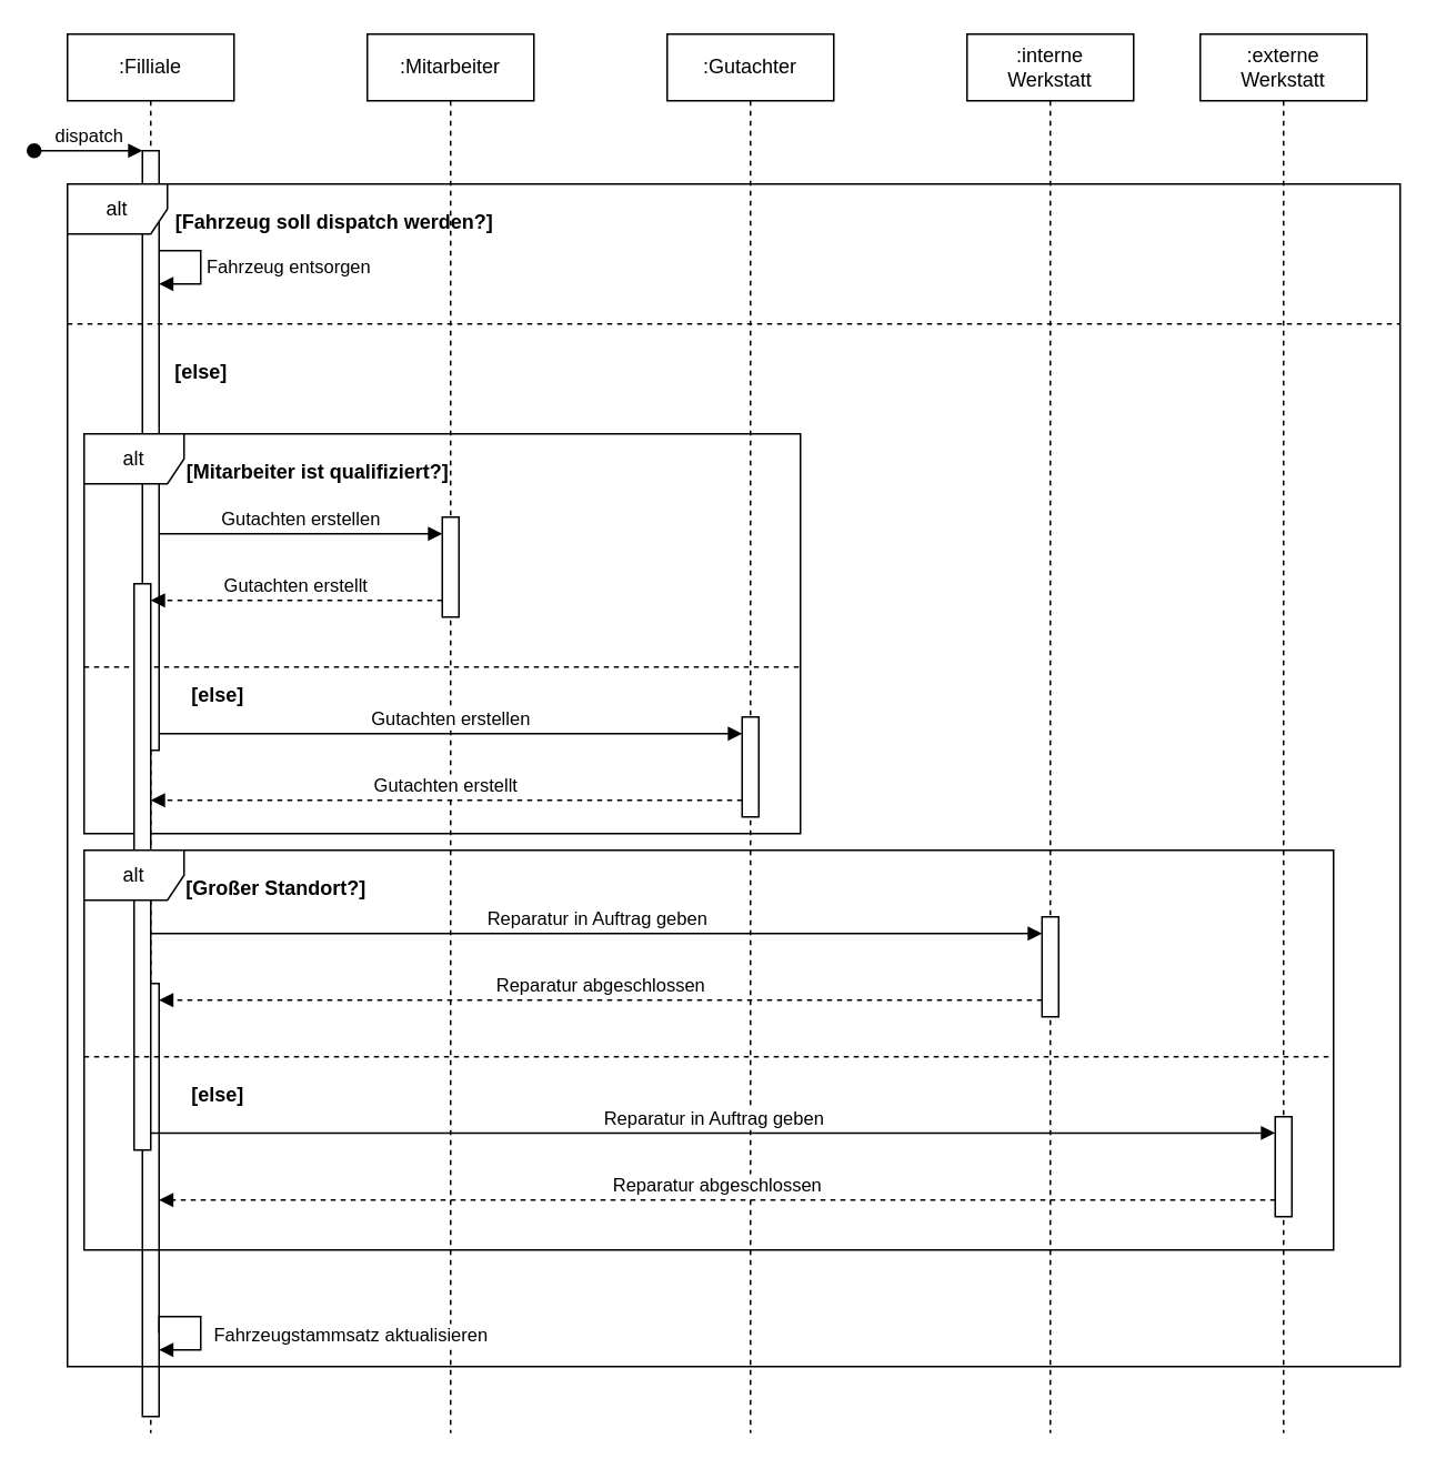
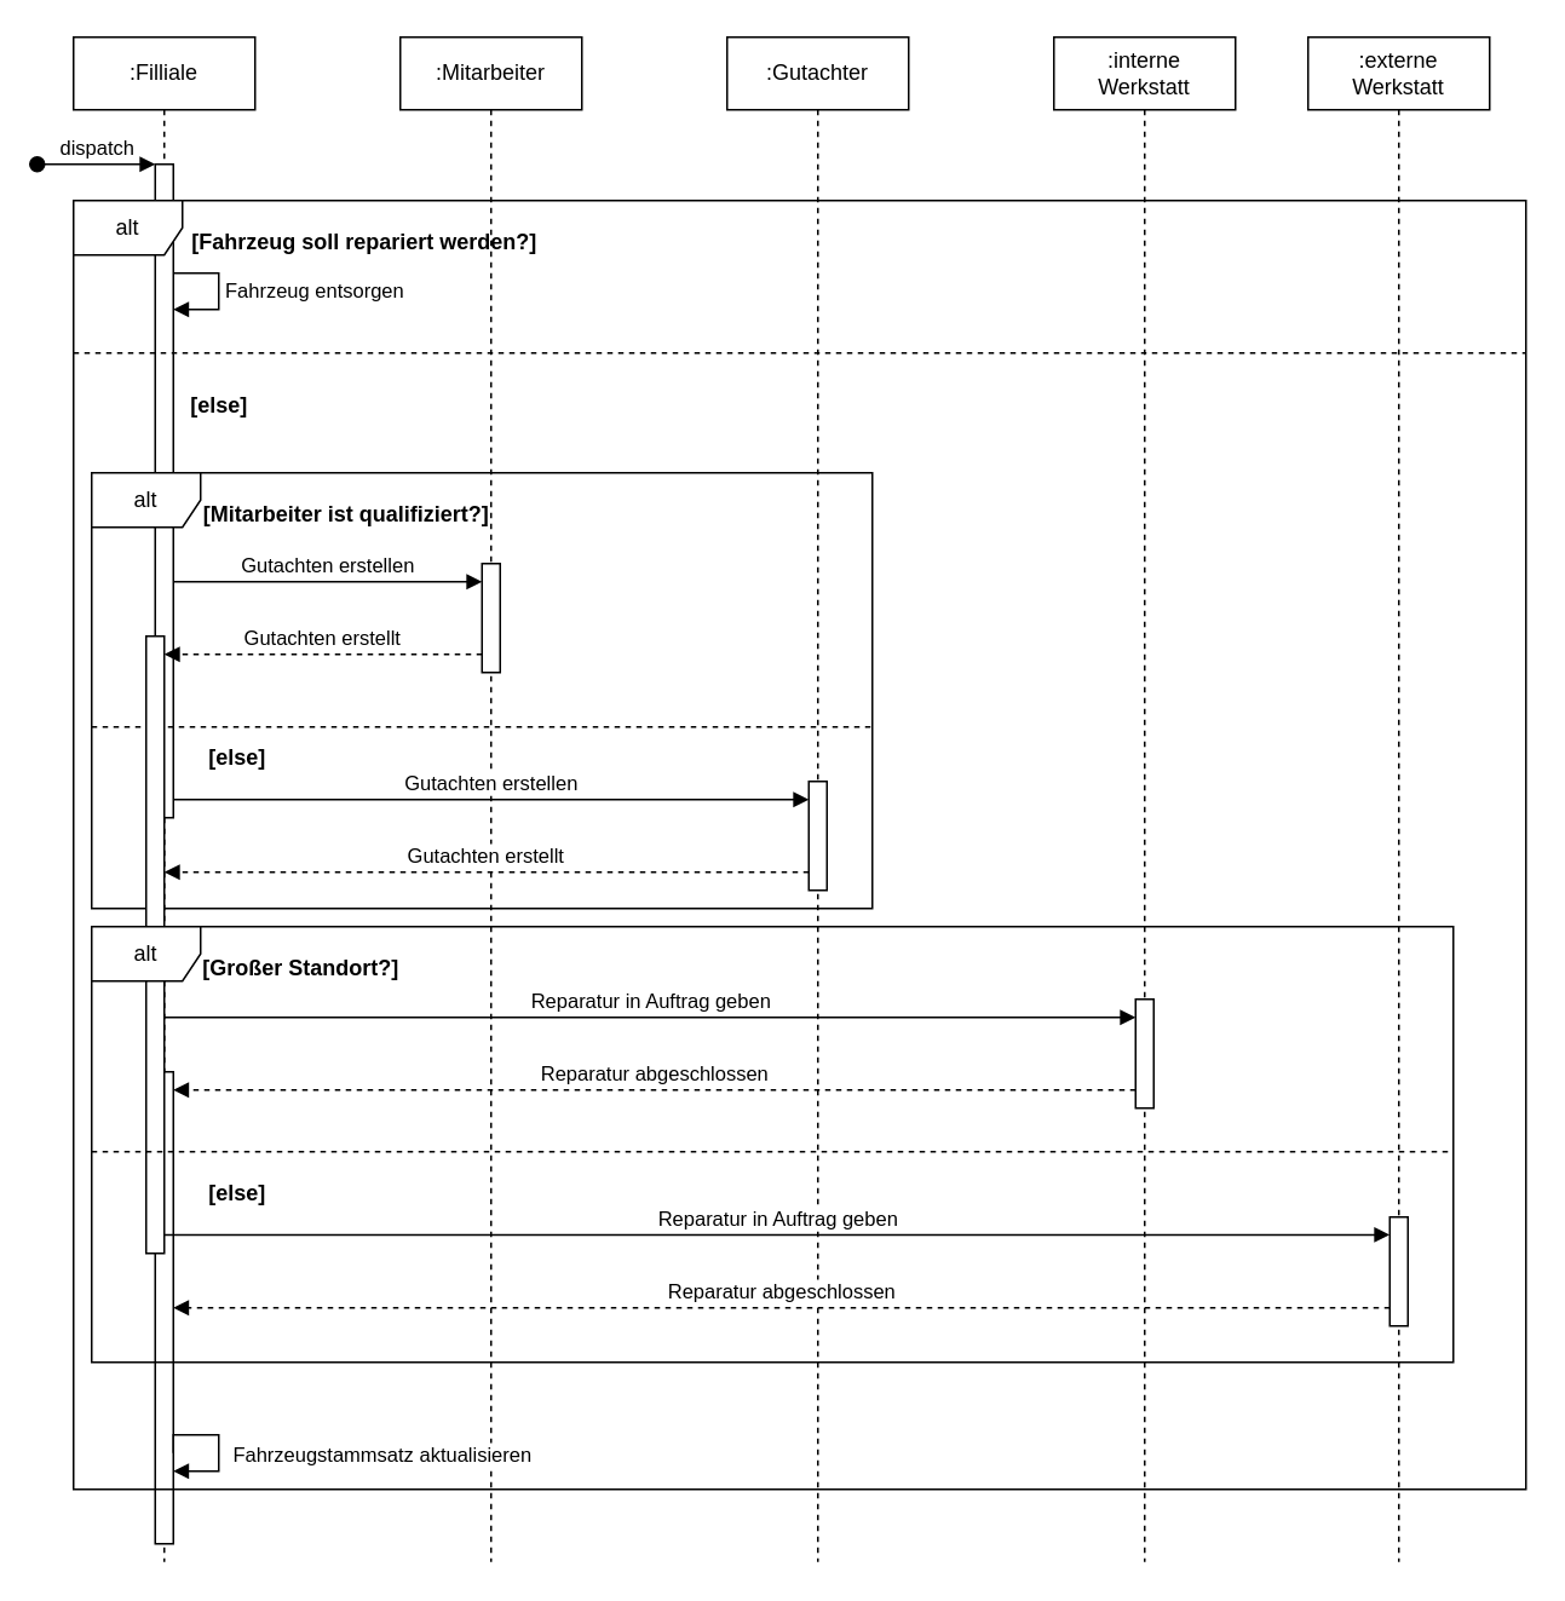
  <mxCell id="0" />
  <mxCell id="1" parent="0" />
  <mxCell id="2" value=":Filliale" style="shape=umlLifeline;perimeter=lifelinePerimeter;whiteSpace=wrap;html=1;container=0;dropTarget=0;collapsible=0;recursiveResize=0;outlineConnect=0;portConstraint=eastwest;newEdgeStyle={&quot;edgeStyle&quot;:&quot;elbowEdgeStyle&quot;,&quot;elbow&quot;:&quot;vertical&quot;,&quot;curved&quot;:0,&quot;rounded&quot;:0};" parent="1" vertex="1"><mxGeometry x="40" y="20" width="100" height="840" as="geometry" /></mxCell>
  <mxCell id="3" value="" style="html=1;points=[];perimeter=orthogonalPerimeter;outlineConnect=0;targetShapes=umlLifeline;portConstraint=eastwest;newEdgeStyle={&quot;edgeStyle&quot;:&quot;elbowEdgeStyle&quot;,&quot;elbow&quot;:&quot;vertical&quot;,&quot;curved&quot;:0,&quot;rounded&quot;:0};" parent="2" vertex="1"><mxGeometry x="45" y="70" width="10" height="360" as="geometry" /></mxCell>
  <mxCell id="4" value="Fahrzeug entsorgen" style="html=1;align=left;spacingLeft=2;endArrow=block;rounded=0;edgeStyle=orthogonalEdgeStyle;curved=0;rounded=0;" edge="1" target="3" parent="2" source="3"><mxGeometry relative="1" as="geometry"><mxPoint x="90" y="90" as="sourcePoint" /><Array as="points"><mxPoint x="80" y="130" /><mxPoint x="80" y="150" /></Array><mxPoint x="95" y="120" as="targetPoint" /></mxGeometry></mxCell>
  <mxCell id="5" value=":Gutachter" style="shape=umlLifeline;perimeter=lifelinePerimeter;whiteSpace=wrap;html=1;container=0;dropTarget=0;collapsible=0;recursiveResize=0;outlineConnect=0;portConstraint=eastwest;newEdgeStyle={&quot;edgeStyle&quot;:&quot;elbowEdgeStyle&quot;,&quot;elbow&quot;:&quot;vertical&quot;,&quot;curved&quot;:0,&quot;rounded&quot;:0};" parent="1" vertex="1"><mxGeometry x="400" y="20" width="100" height="840" as="geometry" /></mxCell>
  <mxCell id="6" value=":&lt;span style=&quot;background-color: initial;&quot;&gt;Mitarbeiter&lt;/span&gt;" style="shape=umlLifeline;perimeter=lifelinePerimeter;whiteSpace=wrap;html=1;container=0;dropTarget=0;collapsible=0;recursiveResize=0;outlineConnect=0;portConstraint=eastwest;newEdgeStyle={&quot;edgeStyle&quot;:&quot;elbowEdgeStyle&quot;,&quot;elbow&quot;:&quot;vertical&quot;,&quot;curved&quot;:0,&quot;rounded&quot;:0};" parent="1" vertex="1"><mxGeometry x="220" y="20" width="100" height="840" as="geometry" /></mxCell>
  <mxCell id="7" value="dispatch" style="html=1;verticalAlign=bottom;startArrow=oval;endArrow=block;startSize=8;edgeStyle=elbowEdgeStyle;elbow=vertical;curved=0;rounded=0;" parent="1" edge="1"><mxGeometry relative="1" as="geometry"><mxPoint x="20" y="90" as="sourcePoint" /><mxPoint x="85" y="90" as="targetPoint" /></mxGeometry></mxCell>
  <mxCell id="8" value=":interne&lt;div&gt;Werkstatt&lt;/div&gt;" style="shape=umlLifeline;perimeter=lifelinePerimeter;whiteSpace=wrap;html=1;container=0;dropTarget=0;collapsible=0;recursiveResize=0;outlineConnect=0;portConstraint=eastwest;newEdgeStyle={&quot;edgeStyle&quot;:&quot;elbowEdgeStyle&quot;,&quot;elbow&quot;:&quot;vertical&quot;,&quot;curved&quot;:0,&quot;rounded&quot;:0};" vertex="1" parent="1"><mxGeometry x="580" y="20" width="100" height="840" as="geometry" /></mxCell>
  <mxCell id="9" value=":externe&lt;div&gt;Werkstatt&lt;/div&gt;" style="shape=umlLifeline;perimeter=lifelinePerimeter;whiteSpace=wrap;html=1;container=0;dropTarget=0;collapsible=0;recursiveResize=0;outlineConnect=0;portConstraint=eastwest;newEdgeStyle={&quot;edgeStyle&quot;:&quot;elbowEdgeStyle&quot;,&quot;elbow&quot;:&quot;vertical&quot;,&quot;curved&quot;:0,&quot;rounded&quot;:0};" vertex="1" parent="1"><mxGeometry x="720" y="20" width="100" height="840" as="geometry" /></mxCell>
  <mxCell id="10" value="" style="html=1;points=[];perimeter=orthogonalPerimeter;outlineConnect=0;targetShapes=umlLifeline;portConstraint=eastwest;newEdgeStyle={&quot;edgeStyle&quot;:&quot;elbowEdgeStyle&quot;,&quot;elbow&quot;:&quot;vertical&quot;,&quot;curved&quot;:0,&quot;rounded&quot;:0};" vertex="1" parent="1"><mxGeometry x="85" y="590" width="10" height="260" as="geometry" /></mxCell>
  <mxCell id="11" value="" style="html=1;points=[];perimeter=orthogonalPerimeter;outlineConnect=0;targetShapes=umlLifeline;portConstraint=eastwest;newEdgeStyle={&quot;edgeStyle&quot;:&quot;elbowEdgeStyle&quot;,&quot;elbow&quot;:&quot;vertical&quot;,&quot;curved&quot;:0,&quot;rounded&quot;:0};" vertex="1" parent="1"><mxGeometry x="445" y="430" width="10" height="60" as="geometry" /></mxCell>
  <mxCell id="12" value="" style="html=1;points=[];perimeter=orthogonalPerimeter;outlineConnect=0;targetShapes=umlLifeline;portConstraint=eastwest;newEdgeStyle={&quot;edgeStyle&quot;:&quot;elbowEdgeStyle&quot;,&quot;elbow&quot;:&quot;vertical&quot;,&quot;curved&quot;:0,&quot;rounded&quot;:0};" parent="1" vertex="1"><mxGeometry x="265" y="310" width="10" height="60" as="geometry" /></mxCell>
  <mxCell id="13" value="" style="html=1;points=[];perimeter=orthogonalPerimeter;outlineConnect=0;targetShapes=umlLifeline;portConstraint=eastwest;newEdgeStyle={&quot;edgeStyle&quot;:&quot;elbowEdgeStyle&quot;,&quot;elbow&quot;:&quot;vertical&quot;,&quot;curved&quot;:0,&quot;rounded&quot;:0};" vertex="1" parent="1"><mxGeometry x="625" y="550" width="10" height="60" as="geometry" /></mxCell>
  <mxCell id="14" value="alt" style="shape=umlFrame;whiteSpace=wrap;html=1;pointerEvents=0;" vertex="1" parent="1"><mxGeometry x="50" y="260" width="430" height="240" as="geometry" /></mxCell>
  <mxCell id="15" value="" style="line;strokeWidth=1;fillColor=none;align=left;verticalAlign=middle;spacingTop=-1;spacingLeft=3;spacingRight=3;rotatable=0;labelPosition=right;points=[];portConstraint=eastwest;strokeColor=inherit;dashed=1;" vertex="1" parent="1"><mxGeometry x="50" y="396" width="430" height="8" as="geometry" /></mxCell>
  <mxCell id="16" value="Gutachten erstellen" style="html=1;verticalAlign=bottom;endArrow=block;curved=0;rounded=0;" edge="1" parent="1"><mxGeometry width="80" relative="1" as="geometry"><mxPoint x="95" y="320" as="sourcePoint" /><mxPoint x="265" y="320" as="targetPoint" /></mxGeometry></mxCell>
  <mxCell id="17" value="Gutachten erstellt" style="html=1;verticalAlign=bottom;endArrow=block;curved=0;rounded=0;dashed=1;" edge="1" parent="1" target="22"><mxGeometry width="80" relative="1" as="geometry"><mxPoint x="265" y="360" as="sourcePoint" /><mxPoint x="95" y="360" as="targetPoint" /></mxGeometry></mxCell>
  <mxCell id="18" value="Gutachten erstellen" style="html=1;verticalAlign=bottom;endArrow=block;curved=0;rounded=0;" edge="1" parent="1"><mxGeometry width="80" relative="1" as="geometry"><mxPoint x="95" y="440" as="sourcePoint" /><mxPoint x="445" y="440" as="targetPoint" /></mxGeometry></mxCell>
  <mxCell id="19" value="Gutachten erstellt" style="html=1;verticalAlign=bottom;endArrow=block;curved=0;rounded=0;dashed=1;" edge="1" parent="1"><mxGeometry width="80" relative="1" as="geometry"><mxPoint x="445" y="480" as="sourcePoint" /><mxPoint x="90" y="480" as="targetPoint" /></mxGeometry></mxCell>
  <mxCell id="20" value="[Mitarbeiter ist qualifiziert?]" style="text;align=center;fontStyle=1;verticalAlign=middle;spacingLeft=3;spacingRight=3;strokeColor=none;rotatable=0;points=[[0,0.5],[1,0.5]];portConstraint=eastwest;html=1;" vertex="1" parent="1"><mxGeometry x="110" y="270" width="160" height="26" as="geometry" /></mxCell>
  <mxCell id="21" value="[else]" style="text;align=center;fontStyle=1;verticalAlign=middle;spacingLeft=3;spacingRight=3;strokeColor=none;rotatable=0;points=[[0,0.5],[1,0.5]];portConstraint=eastwest;html=1;" vertex="1" parent="1"><mxGeometry x="110" y="404" width="40" height="26" as="geometry" /></mxCell>
  <mxCell id="22" value="" style="html=1;points=[];perimeter=orthogonalPerimeter;outlineConnect=0;targetShapes=umlLifeline;portConstraint=eastwest;newEdgeStyle={&quot;edgeStyle&quot;:&quot;elbowEdgeStyle&quot;,&quot;elbow&quot;:&quot;vertical&quot;,&quot;curved&quot;:0,&quot;rounded&quot;:0};" vertex="1" parent="1"><mxGeometry x="80" y="350" width="10" height="340" as="geometry" /></mxCell>
  <mxCell id="23" value="alt" style="shape=umlFrame;whiteSpace=wrap;html=1;pointerEvents=0;" vertex="1" parent="1"><mxGeometry x="50" y="510" width="750" height="240" as="geometry" /></mxCell>
  <mxCell id="24" value="" style="line;strokeWidth=1;fillColor=none;align=left;verticalAlign=middle;spacingTop=-1;spacingLeft=3;spacingRight=3;rotatable=0;labelPosition=right;points=[];portConstraint=eastwest;strokeColor=inherit;dashed=1;" vertex="1" parent="1"><mxGeometry x="50" y="630" width="750" height="8" as="geometry" /></mxCell>
  <mxCell id="25" value="" style="html=1;points=[];perimeter=orthogonalPerimeter;outlineConnect=0;targetShapes=umlLifeline;portConstraint=eastwest;newEdgeStyle={&quot;edgeStyle&quot;:&quot;elbowEdgeStyle&quot;,&quot;elbow&quot;:&quot;vertical&quot;,&quot;curved&quot;:0,&quot;rounded&quot;:0};" vertex="1" parent="1"><mxGeometry x="765" y="670" width="10" height="60" as="geometry" /></mxCell>
  <mxCell id="26" value="[Großer Standort?]" style="text;align=center;fontStyle=1;verticalAlign=middle;spacingLeft=3;spacingRight=3;strokeColor=none;rotatable=0;points=[[0,0.5],[1,0.5]];portConstraint=eastwest;html=1;" vertex="1" parent="1"><mxGeometry x="110" y="520" width="110" height="26" as="geometry" /></mxCell>
  <mxCell id="27" value="Reparatur in Auftrag geben" style="html=1;verticalAlign=bottom;endArrow=block;curved=0;rounded=0;" edge="1" parent="1" target="13"><mxGeometry width="80" relative="1" as="geometry"><mxPoint x="90" y="560" as="sourcePoint" /><mxPoint x="170" y="560" as="targetPoint" /></mxGeometry></mxCell>
  <mxCell id="28" value="Reparatur abgeschlossen" style="html=1;verticalAlign=bottom;endArrow=block;curved=0;rounded=0;dashed=1;" edge="1" parent="1" target="10"><mxGeometry width="80" relative="1" as="geometry"><mxPoint x="624.98" y="600" as="sourcePoint" /><mxPoint x="120" y="600" as="targetPoint" /></mxGeometry></mxCell>
  <mxCell id="29" value="Reparatur in Auftrag geben" style="html=1;verticalAlign=bottom;endArrow=block;curved=0;rounded=0;" edge="1" parent="1" target="25"><mxGeometry width="80" relative="1" as="geometry"><mxPoint x="90" y="679.76" as="sourcePoint" /><mxPoint x="625" y="679.76" as="targetPoint" /></mxGeometry></mxCell>
  <mxCell id="30" value="Reparatur abgeschlossen" style="html=1;verticalAlign=bottom;endArrow=block;curved=0;rounded=0;dashed=1;" edge="1" parent="1"><mxGeometry width="80" relative="1" as="geometry"><mxPoint x="765" y="720" as="sourcePoint" /><mxPoint x="95" y="720" as="targetPoint" /></mxGeometry></mxCell>
  <mxCell id="31" value="[else]" style="text;align=center;fontStyle=1;verticalAlign=middle;spacingLeft=3;spacingRight=3;strokeColor=none;rotatable=0;points=[[0,0.5],[1,0.5]];portConstraint=eastwest;html=1;" vertex="1" parent="1"><mxGeometry x="110" y="644" width="40" height="26" as="geometry" /></mxCell>
  <mxCell id="32" value="Fahrzeugstammsatz aktualisieren" style="html=1;verticalAlign=bottom;endArrow=block;rounded=0;edgeStyle=orthogonalEdgeStyle;" edge="1" parent="1" target="10"><mxGeometry x="0.375" y="-90" width="80" relative="1" as="geometry"><mxPoint x="95" y="800" as="sourcePoint" /><mxPoint x="190" y="840" as="targetPoint" /><Array as="points"><mxPoint x="95" y="790" /><mxPoint x="120" y="790" /><mxPoint x="120" y="810" /></Array><mxPoint x="90" y="90" as="offset" /></mxGeometry></mxCell>
  <mxCell id="33" value="alt" style="shape=umlFrame;whiteSpace=wrap;html=1;pointerEvents=0;" vertex="1" parent="1"><mxGeometry x="40" y="110" width="800" height="710" as="geometry" /></mxCell>
  <mxCell id="34" value="" style="line;strokeWidth=1;fillColor=none;align=left;verticalAlign=middle;spacingTop=-1;spacingLeft=3;spacingRight=3;rotatable=0;labelPosition=right;points=[];portConstraint=eastwest;strokeColor=inherit;dashed=1;" vertex="1" parent="1"><mxGeometry x="40" y="190" width="800" height="8" as="geometry" /></mxCell>
  <mxCell id="35" value="[else]" style="text;align=center;fontStyle=1;verticalAlign=middle;spacingLeft=3;spacingRight=3;strokeColor=none;rotatable=0;points=[[0,0.5],[1,0.5]];portConstraint=eastwest;html=1;" vertex="1" parent="1"><mxGeometry x="100" y="210" width="40" height="26" as="geometry" /></mxCell>
- <mxCell id="36" value="[Fahrzeug soll dispatch werden?]" style="text;align=center;fontStyle=1;verticalAlign=middle;spacingLeft=3;spacingRight=3;strokeColor=none;rotatable=0;points=[[0,0.5],[1,0.5]];portConstraint=eastwest;html=1;" vertex="1" parent="1"><mxGeometry x="100" y="120" width="200" height="26" as="geometry" /></mxCell>
+ <mxCell id="36" value="[Fahrzeug soll repariert werden?]" style="text;align=center;fontStyle=1;verticalAlign=middle;spacingLeft=3;spacingRight=3;strokeColor=none;rotatable=0;points=[[0,0.5],[1,0.5]];portConstraint=eastwest;html=1;" vertex="1" parent="1"><mxGeometry x="100" y="120" width="200" height="26" as="geometry" /></mxCell>
